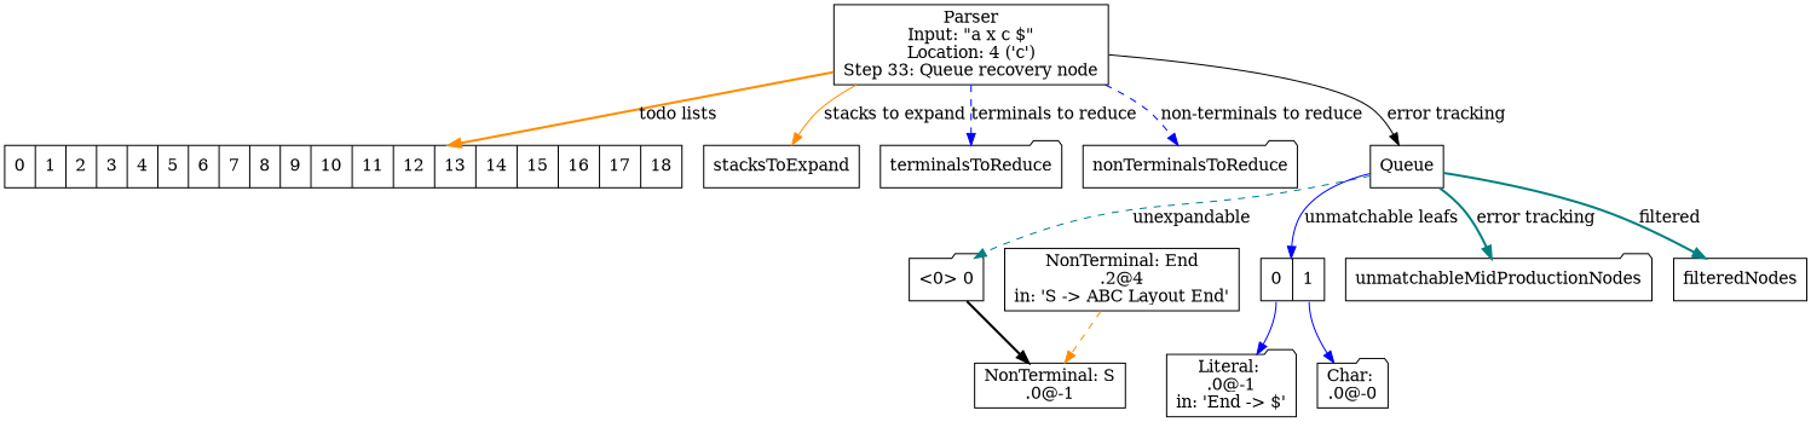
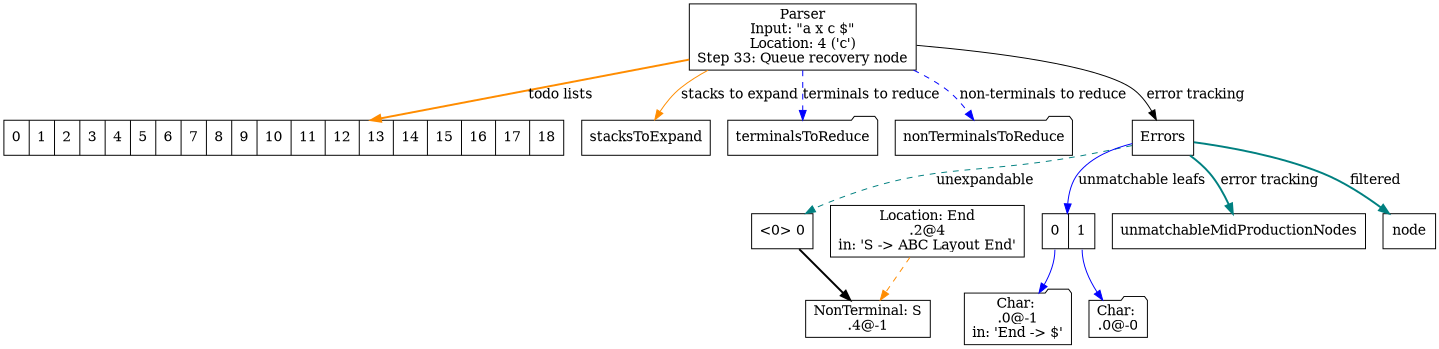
  digraph {
    node [shape=box]
    edge [color=blue style=solid]
    n1 [label="Parser\nInput: \"a x c $\"\nLocation: 4 ('c')\nStep 33: Queue recovery node"]
    n2 [label="<0> 0 | <1> 1 | <2> 2 | <3> 3 | <4> 4 | <5> 5 | <6> 6 | <7> 7 | <8> 8 | <9> 9 | <10> 10 | <11> 11 | <12> 12 | <13> 13 | <14> 14 | <15> 15 | <16> 16 | <17> 17 | <18> 18" shape=record]
    stacksToExpand
    terminalsToReduce [shape=folder]
    nonTerminalsToReduce [shape=folder]
-   n6 [label=Queue]
-   n7 [label="<0> 0" shape=folder]
+   n6 [label=Errors]
+   n7 [label="<0> 0"]
    n8 [label="<0> 0 | <1> 1" shape=record]
-   unmatchableMidProductionNodes [shape=folder]
-   filteredNodes
-   n11 [label="NonTerminal: End\n.2@4\nin: 'S -> ABC Layout End'"]
-   n12 [label="NonTerminal: S\n.0@-1"]
-   n13 [label="Literal: \n.0@-1\nin: 'End -> $'" shape=folder]
+   unmatchableMidProductionNodes
+   filteredNodes [label="node"]
+   n11 [label="Location: End\n.2@4\nin: 'S -> ABC Layout End'"]
+   n12 [label="NonTerminal: S\n.4@-1"]
+   n13 [label="Char: \n.0@-1\nin: 'End -> $'" shape=folder]
    n14 [label="Char: \n.0@-0" shape=folder]
    n1 -> n2 [color=darkorange label="todo lists" style=bold]
    n1 -> stacksToExpand [color=darkorange label="stacks to expand"]
    n1 -> terminalsToReduce [label="terminals to reduce" style=dashed]
    n1 -> nonTerminalsToReduce [label="non-terminals to reduce" style=dashed]
    n1 -> n6 [color=black label="error tracking"]
    n6 -> n7 [color=teal label=unexpandable style=dashed]
    n6 -> n8 [label="unmatchable leafs"]
    n6 -> unmatchableMidProductionNodes [color=teal label="error tracking" style=bold]
    n6 -> filteredNodes [color=teal label=filtered style=bold]
    n7 -> n12 [color=black style=bold tailport=0]
    n8 -> n13 [tailport=0]
    n8 -> n14 [tailport=1]
    n11 -> n12 [color=darkorange style=dashed]
  }
